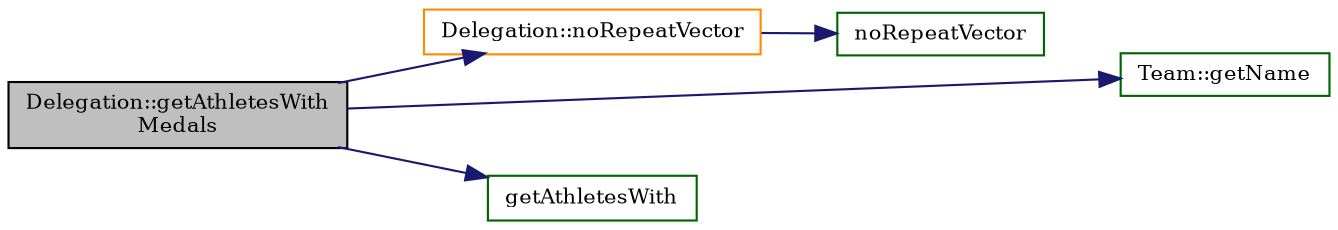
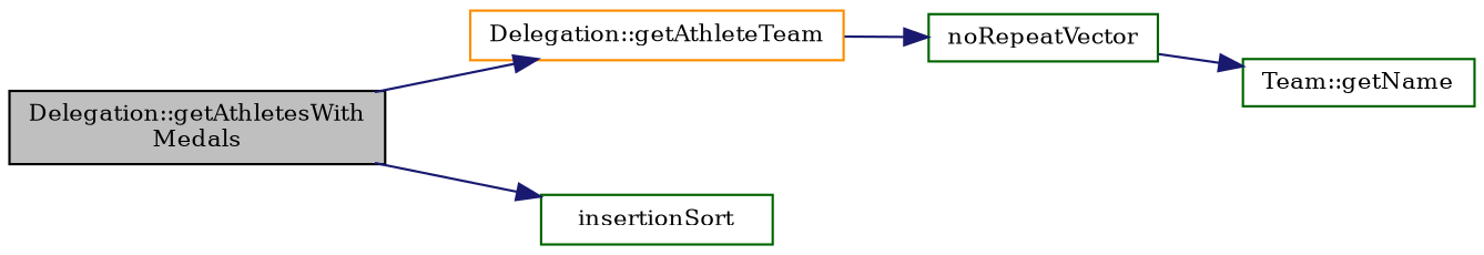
  digraph {
    fontname="DejaVu Serif"
    rankdir=LR
    node [color=darkgreen fillcolor=white fontname="DejaVu Serif" fontsize=10 shape=record style=filled]
    edge [color=midnightblue fontname="DejaVu Serif" fontsize=10 labelfontname=Helvetica labelfontsize=10 style=solid]
    n1 [color=black fillcolor=grey75 fontcolor=black height=0.2 label="Delegation::getAthletesWith\lMedals" width=0.4]
-   n2 [color=darkorange height=0.2 label="Delegation::noRepeatVector" width=0.4]
+   n2 [color=darkorange height=0.2 label="Delegation::getAthleteTeam" width=0.4]
    n3 [height=0.2 label="Team::getName" width=0.4]
-   n4 [height=0.2 label=getAthletesWith width=0.4]
+   n4 [height=0.2 label=insertionSort width=0.4]
    n5 [height=0.2 label=noRepeatVector width=0.4]
    n1 -> n2
-   n1 -> n3
+   n5 -> n3
    n1 -> n4
    n2 -> n5
  }
